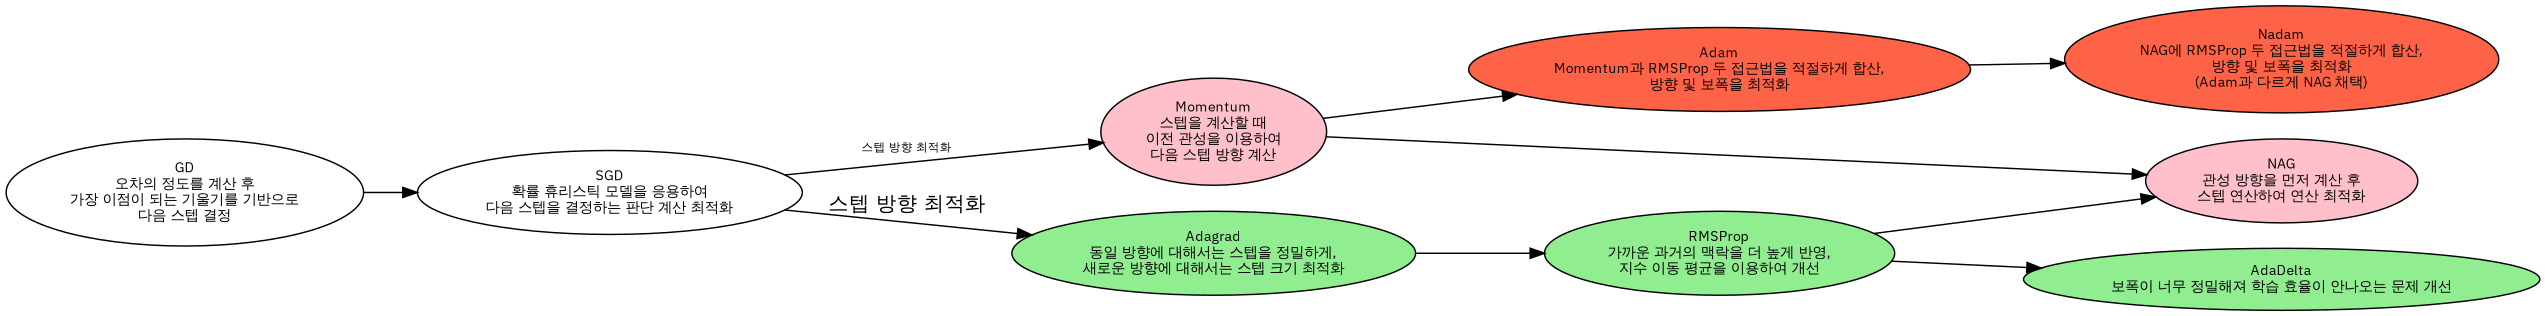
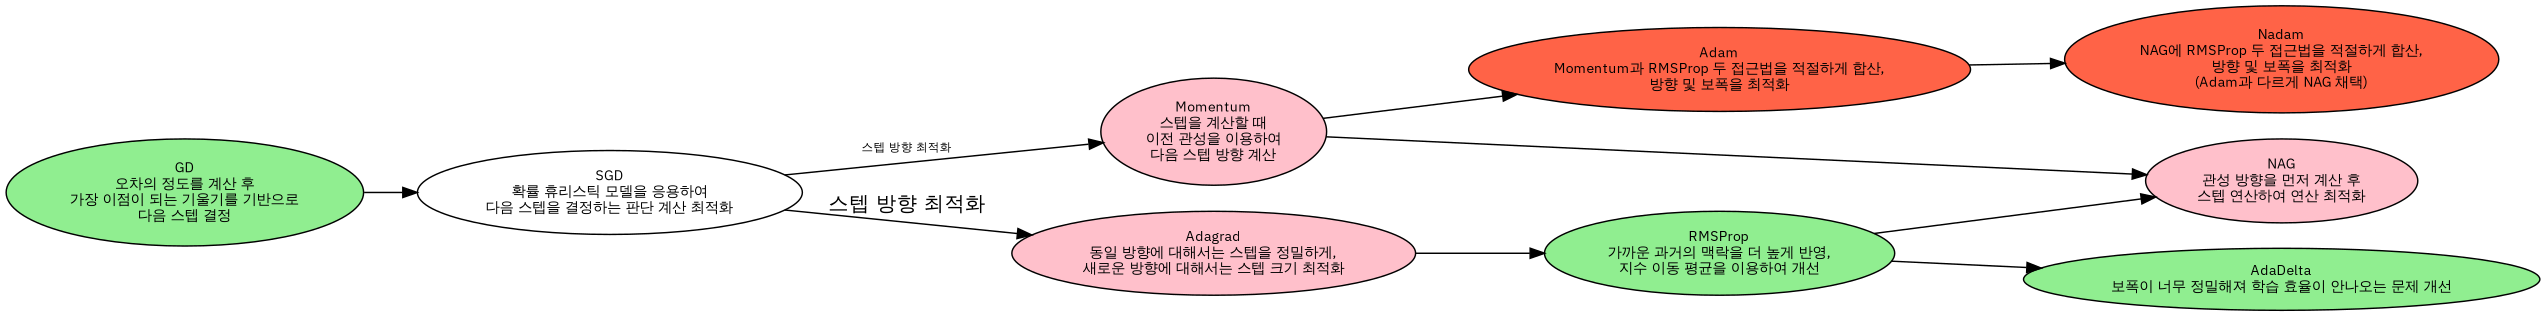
  digraph {
    fontname="IBM Plex Sans"
    rankdir=LR
    node [color=black fillcolor="#90EE90" fontname="IBM Plex Sans" fontsize=10 shape=ellipse style=filled]
    edge [fontname="IBM Plex Sans"]
-   n1 [fillcolor=white label="GD\n오차의 정도를 계산 후\n가장 이점이 되는 기울기를 기반으로\n다음 스텝 결정"]
+   n1 [label="GD\n오차의 정도를 계산 후\n가장 이점이 되는 기울기를 기반으로\n다음 스텝 결정"]
    n2 [fillcolor=white label="SGD\n확률 휴리스틱 모델을 응용하여\n다음 스텝을 결정하는 판단 계산 최적화"]
    n3 [fillcolor="#FFC0CB" label="Momentum\n스텝을 계산할 때\n이전 관성을 이용하여\n다음 스텝 방향 계산"]
-   n4 [label="Adagrad\n동일 방향에 대해서는 스텝을 정밀하게,\n새로운 방향에 대해서는 스텝 크기 최적화"]
+   n4 [fillcolor="#FFC0CB" label="Adagrad\n동일 방향에 대해서는 스텝을 정밀하게,\n새로운 방향에 대해서는 스텝 크기 최적화"]
    n5 [fillcolor="#FFC0CB" label="NAG\n관성 방향을 먼저 계산 후\n스텝 연산하여 연산 최적화"]
    n6 [fillcolor="#FF6347" label="Adam\nMomentum과 RMSProp 두 접근법을 적절하게 합산,\n방향 및 보폭을 최적화"]
    n7 [label="RMSProp\n가까운 과거의 맥락을 더 높게 반영,\n지수 이동 평균을 이용하여 개선"]
    n8 [fillcolor="#FF6347" label="Nadam\nNAG에 RMSProp 두 접근법을 적절하게 합산,\n방향 및 보폭을 최적화\n(Adam과 다르게 NAG 채택)"]
    n9 [label="AdaDelta\n보폭이 너무 정밀해져 학습 효율이 안나오는 문제 개선"]
    n1 -> n2
    n2 -> n3 [fontsize=8 label="스텝 방향 최적화"]
    n2 -> n4 [label="스텝 방향 최적화"]
    n3 -> n5
    n3 -> n6
    n4 -> n7
    n6 -> n8
    n7 -> n5
    n7 -> n9
  }
